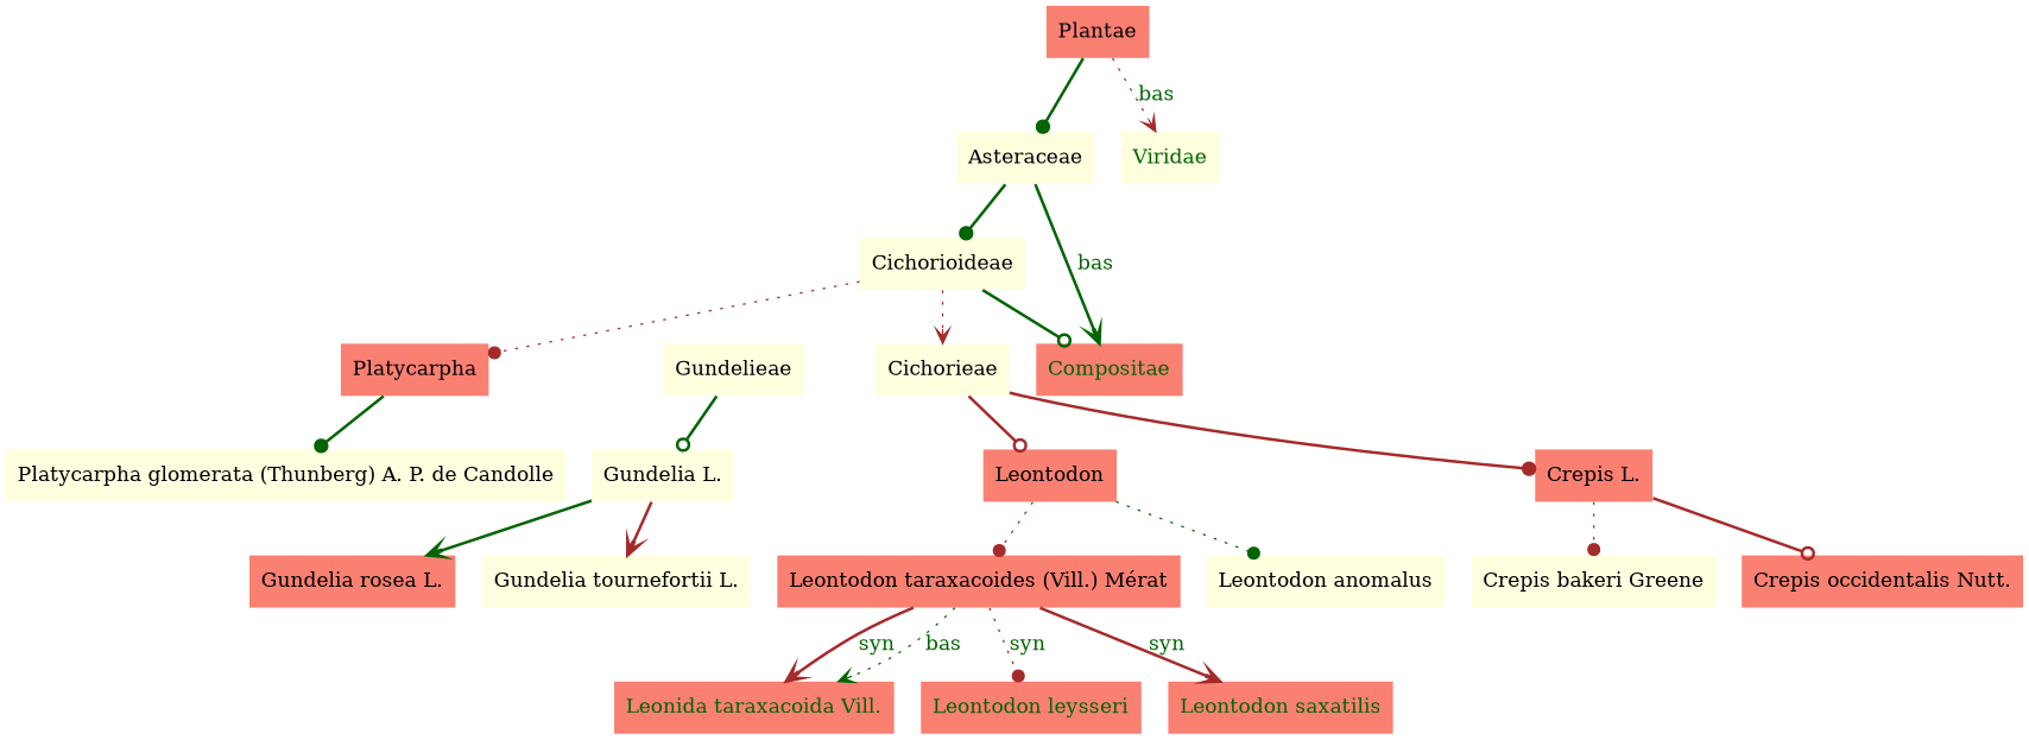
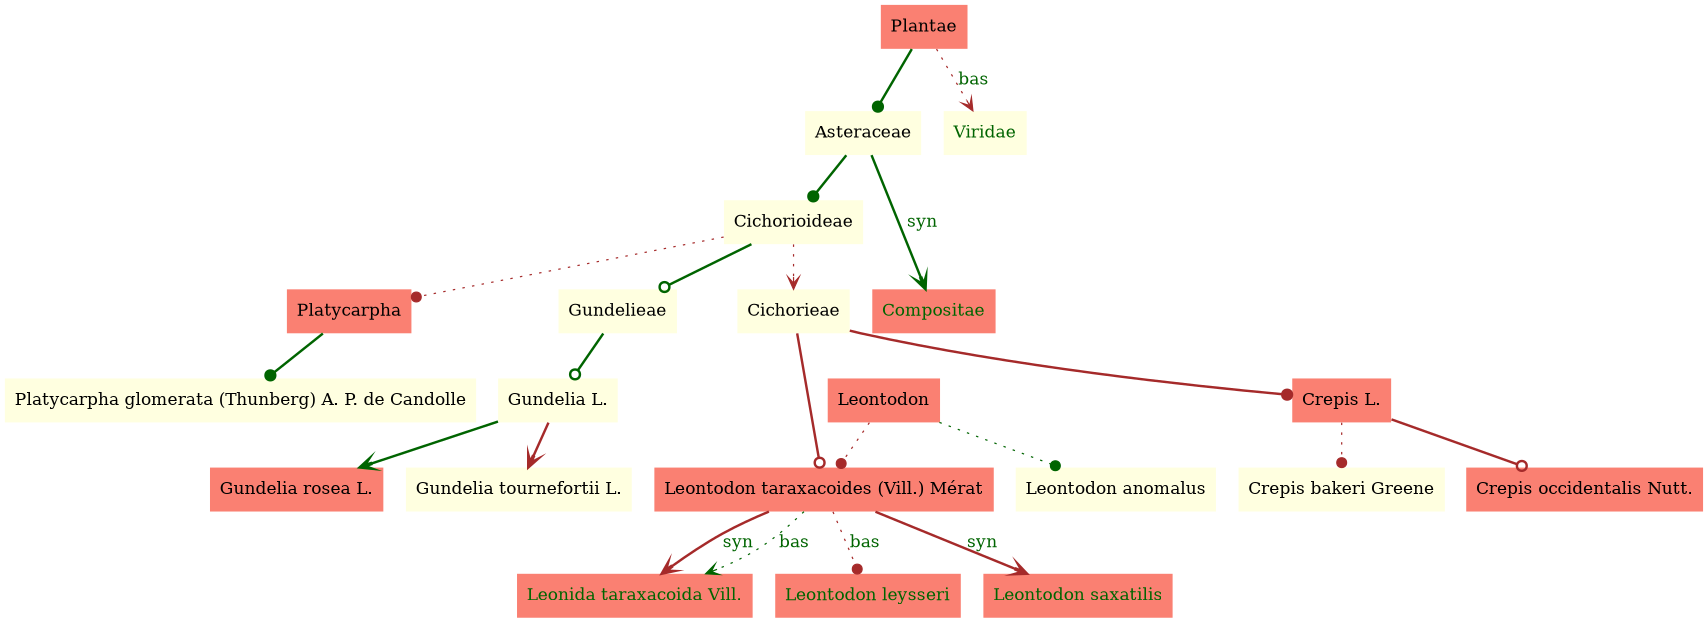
  digraph {
    node [color=gray40 fillcolor=salmon shape=plaintext style=filled]
    edge [arrowhead=dot color=brown style=bold]
    n1 [color=red label=Plantae]
    n2 [color=deeppink fillcolor=lightyellow label=Asteraceae]
    n3 [fillcolor=lightyellow fontcolor=darkgreen label=Viridae]
    n4 [fillcolor=lightyellow label=Cichorioideae]
    n5 [color=deeppink fontcolor=darkgreen label=Compositae]
    n6 [label=Platycarpha]
    n7 [fillcolor=lightyellow label=Gundelieae]
    n8 [fillcolor=lightyellow label=Cichorieae]
    n9 [fillcolor=lightyellow label="Platycarpha glomerata (Thunberg) A. P. de Candolle"]
    n10 [color=red fillcolor=lightyellow label="Gundelia L."]
    n11 [color=deeppink label=Leontodon]
    n12 [label="Crepis L."]
    n13 [fillcolor=lightyellow label="Gundelia tournefortii L."]
    n14 [label="Gundelia rosea L."]
    n15 [color=red label="Leontodon taraxacoides (Vill.) Mérat"]
    n16 [color=red fillcolor=lightyellow label="Leontodon anomalus"]
    n17 [label="Crepis occidentalis Nutt."]
    n18 [fillcolor=lightyellow label="Crepis bakeri Greene"]
    n19 [color=red fontcolor=darkgreen label="Leonida taraxacoida Vill."]
    n20 [color=deeppink fontcolor=darkgreen label="Leontodon leysseri"]
    n21 [fontcolor=darkgreen label="Leontodon saxatilis"]
    n1 -> n2 [color=darkgreen]
    n1 -> n3 [arrowhead=vee fontcolor=darkgreen label=bas style=dotted]
    n2 -> n4 [color=darkgreen]
-   n2 -> n5 [arrowhead=vee color=darkgreen fontcolor=darkgreen label=bas]
+   n2 -> n5 [arrowhead=vee color=darkgreen fontcolor=darkgreen label=syn]
    n4 -> n6 [style=dotted]
-   n4 -> n5 [arrowhead=odot color=darkgreen]
+   n4 -> n7 [arrowhead=odot color=darkgreen]
    n4 -> n8 [arrowhead=vee style=dotted]
    n6 -> n9 [color=darkgreen]
    n7 -> n10 [arrowhead=odot color=darkgreen]
-   n8 -> n11 [arrowhead=odot]
+   n8 -> n15 [arrowhead=odot]
    n8 -> n12
    n10 -> n13 [arrowhead=vee]
    n10 -> n14 [arrowhead=vee color=darkgreen]
    n11 -> n15 [style=dotted]
    n11 -> n16 [color=darkgreen style=dotted]
    n12 -> n17 [arrowhead=odot]
    n12 -> n18 [style=dotted]
    n15 -> n19 [arrowhead=vee fontcolor=darkgreen label=syn]
    n15 -> n19 [arrowhead=vee color=darkgreen fontcolor=darkgreen label=bas style=dotted]
-   n15 -> n20 [fontcolor=darkgreen label=syn style=dotted]
+   n15 -> n20 [fontcolor=darkgreen label=bas style=dotted]
    n15 -> n21 [arrowhead=vee fontcolor=darkgreen label=syn]
  }
